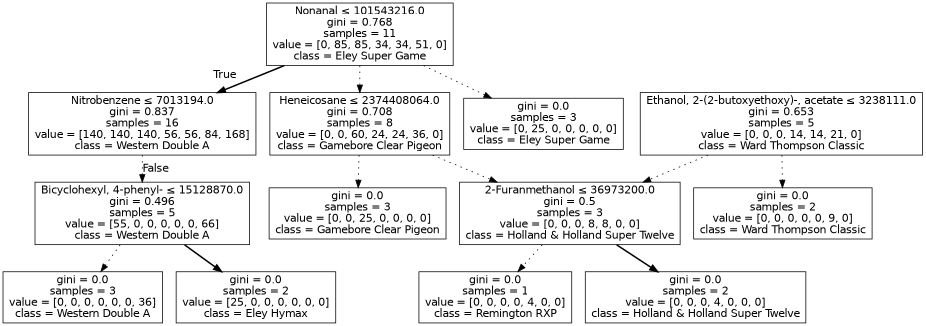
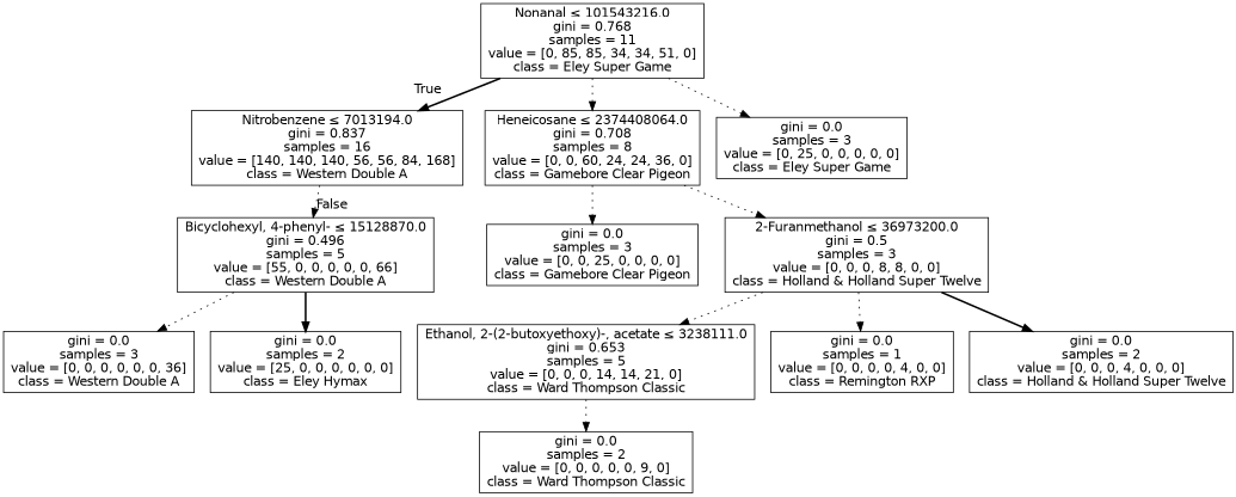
  digraph {
    node [fontname=helvetica shape=box]
    edge [fontname=helvetica style=dotted]
    n1 [label=<Nitrobenzene &le; 7013194.0<br/>gini = 0.837<br/>samples = 16<br/>value = [140, 140, 140, 56, 56, 84, 168]<br/>class = Western Double A>]
    n2 [label=<Bicyclohexyl, 4-phenyl- &le; 15128870.0<br/>gini = 0.496<br/>samples = 5<br/>value = [55, 0, 0, 0, 0, 0, 66]<br/>class = Western Double A>]
    n3 [label=<Nonanal &le; 101543216.0<br/>gini = 0.768<br/>samples = 11<br/>value = [0, 85, 85, 34, 34, 51, 0]<br/>class = Eley Super Game>]
    n4 [label=<Heneicosane &le; 2374408064.0<br/>gini = 0.708<br/>samples = 8<br/>value = [0, 0, 60, 24, 24, 36, 0]<br/>class = Gamebore Clear Pigeon>]
    n5 [label=<gini = 0.0<br/>samples = 3<br/>value = [0, 25, 0, 0, 0, 0, 0]<br/>class = Eley Super Game>]
    n6 [label=<gini = 0.0<br/>samples = 3<br/>value = [0, 0, 0, 0, 0, 0, 36]<br/>class = Western Double A>]
    n7 [label=<gini = 0.0<br/>samples = 2<br/>value = [25, 0, 0, 0, 0, 0, 0]<br/>class = Eley Hymax>]
    n8 [label=<gini = 0.0<br/>samples = 3<br/>value = [0, 0, 25, 0, 0, 0, 0]<br/>class = Gamebore Clear Pigeon>]
    n9 [label=<2-Furanmethanol &le; 36973200.0<br/>gini = 0.5<br/>samples = 3<br/>value = [0, 0, 0, 8, 8, 0, 0]<br/>class = Holland &amp; Holland Super Twelve>]
    n10 [label=<Ethanol, 2-(2-butoxyethoxy)-, acetate &le; 3238111.0<br/>gini = 0.653<br/>samples = 5<br/>value = [0, 0, 0, 14, 14, 21, 0]<br/>class = Ward Thompson Classic>]
    n11 [label=<gini = 0.0<br/>samples = 2<br/>value = [0, 0, 0, 0, 0, 9, 0]<br/>class = Ward Thompson Classic>]
    n12 [label=<gini = 0.0<br/>samples = 1<br/>value = [0, 0, 0, 0, 4, 0, 0]<br/>class = Remington RXP>]
    n13 [label=<gini = 0.0<br/>samples = 2<br/>value = [0, 0, 0, 4, 0, 0, 0]<br/>class = Holland &amp; Holland Super Twelve>]
    n1 -> n2 [headlabel=False labelangle=-45 labeldistance=2.5]
    n2 -> n6
    n2 -> n7 [style=bold]
    n3 -> n1 [headlabel=True labelangle=45 labeldistance=2.5 style=bold]
    n3 -> n4
    n3 -> n5
    n4 -> n8
    n4 -> n9
    n9 -> n12
    n9 -> n13 [style=bold]
-   n10 -> n9
+   n9 -> n10
    n10 -> n11
  }
